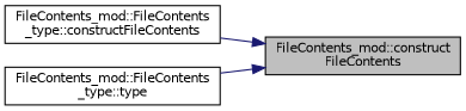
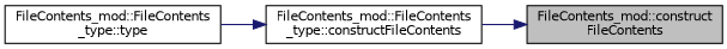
  digraph {
    rankdir=RL
    node [color=black fillcolor=white fontname=Helvetica fontsize=10 shape=record style=filled]
    edge [color=midnightblue dir=back fontname=Helvetica fontsize=10 labelfontname=Helvetica labelfontsize=10 style=solid]
    n1 [fillcolor=grey75 fontcolor=black height=0.2 label="FileContents_mod::construct\lFileContents" width=0.4]
    n2 [height=0.2 label="FileContents_mod::FileContents\l_type::constructFileContents" width=0.4]
    n3 [height=0.2 label="FileContents_mod::FileContents\l_type::type" width=0.4]
    n1 -> n2
-   n1 -> n3
+   n2 -> n3
  }
